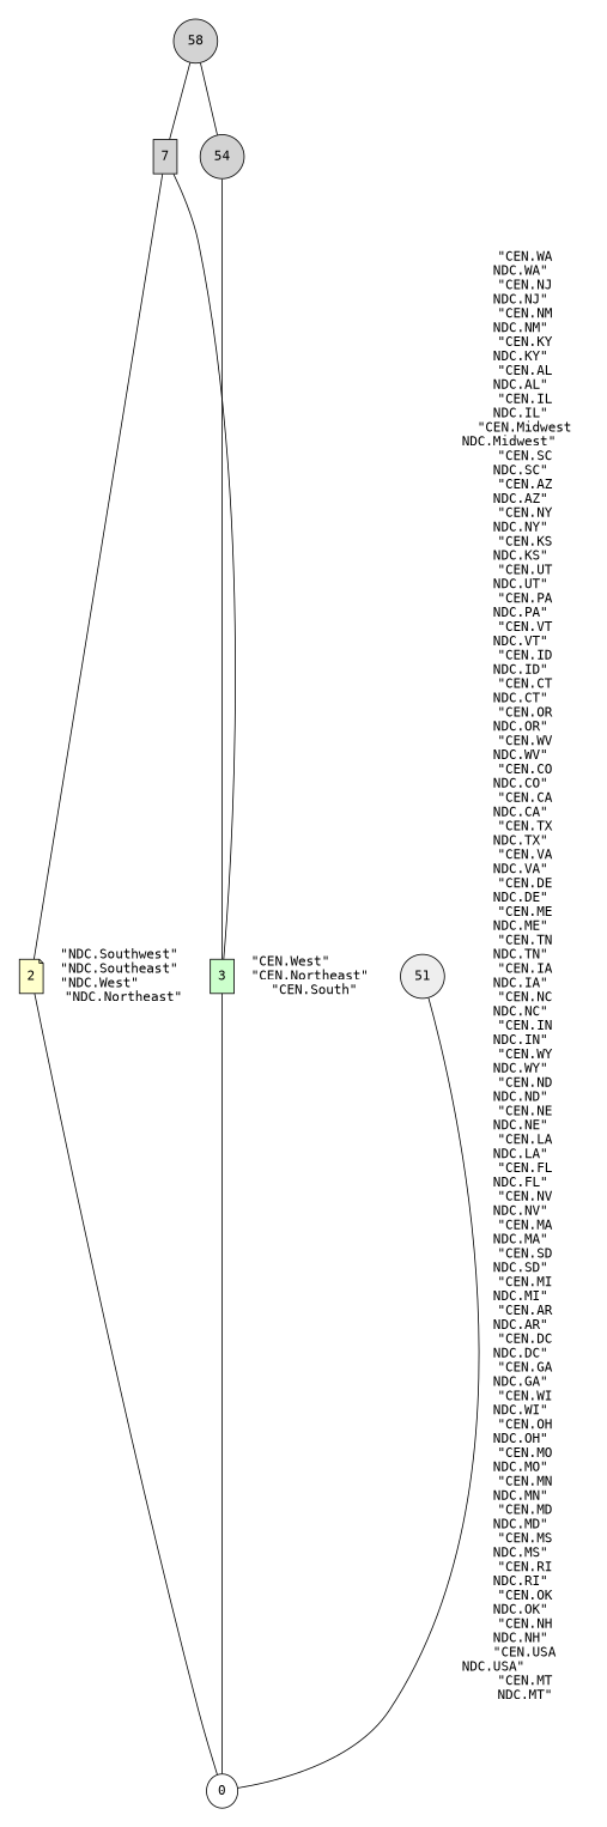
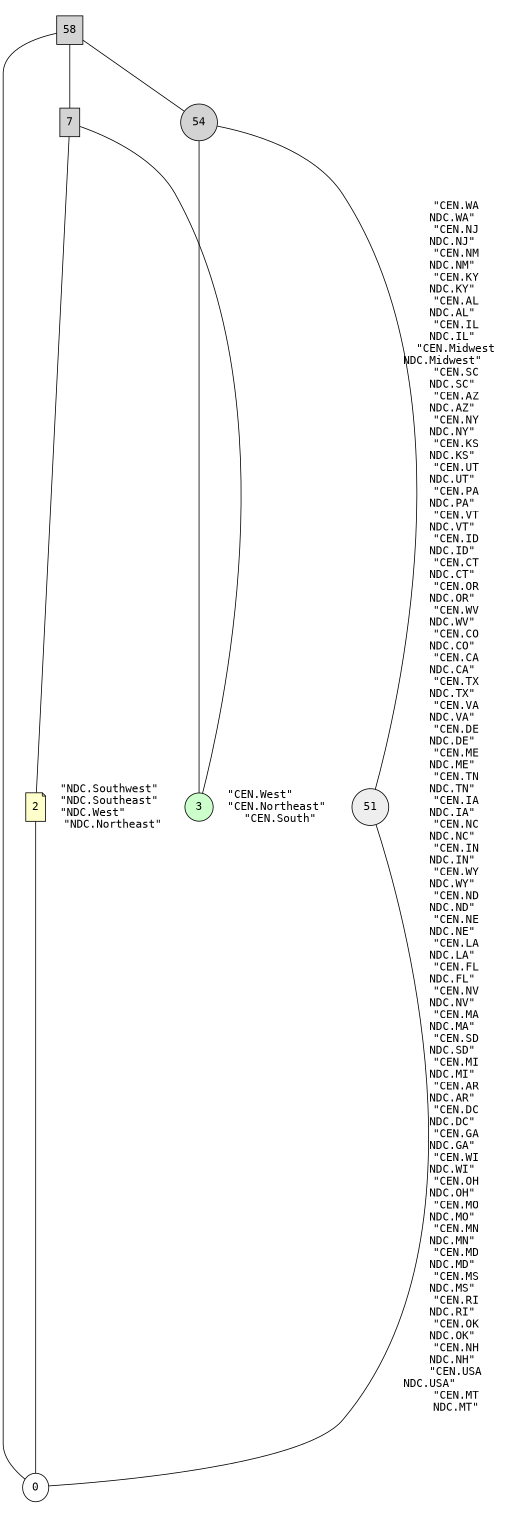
  digraph {
    fontname="DejaVu Sans Mono"
    node [fontname="DejaVu Sans Mono" shape=circle style=filled]
    edge [dir=none fontname="DejaVu Sans Mono" labeldistance=1.5 minlen=2]
    n1 [label=0 width=.25 shape="" style=""]
-   n2 [fillcolor="#CCFFCC" label=3 shape=box width=.25]
+   n2 [fillcolor="#CCFFCC" label=3 width=.25]
    n3 [fillcolor="#FFFFCC" label=2 shape=note width=.25]
    n4 [label=7 shape=box width=.25]
    n5 [fillcolor="#EEEEEE" label=51 style="filled,rounded" width=.25]
    n6 [label=54 width=.25]
-   n7 [label=58 width=.25]
+   n7 [label=58 shape=box width=.25]
    subgraph cluster_1 {
      color=transparent
      n1
    }
    subgraph cluster_2 {
      color=transparent
      n2
    }
    subgraph cluster_3 {
      color=transparent
      n3
    }
    subgraph cluster_4 {
      color=transparent
      n4
    }
    subgraph cluster_5 {
      color=transparent
      n5
    }
    subgraph cluster_6 {
      color=transparent
      n6
    }
    subgraph cluster_7 {
      color=transparent
      n7
    }
-   n2 -> n1
+   n7 -> n1
    n2 -> n2 [color=transparent label="\"CEN.West\"	\n\"CEN.Northeast\"	\n\"CEN.South\"" labelangle=270]
    n3 -> n1
    n3 -> n3 [color=transparent label="\"NDC.Southwest\"	\n\"NDC.Southeast\"	\n\"NDC.West\"	\n\"NDC.Northeast\"" labelangle=270]
    n4 -> n2
    n4 -> n3
    n5 -> n1
    n5 -> n5 [color=transparent label="\"CEN.WA\nNDC.WA\"	\n\"CEN.NJ\nNDC.NJ\"	\n\"CEN.NM\nNDC.NM\"	\n\"CEN.KY\nNDC.KY\"	\n\"CEN.AL\nNDC.AL\"	\n\"CEN.IL\nNDC.IL\"	\n\"CEN.Midwest\nNDC.Midwest\"	\n\"CEN.SC\nNDC.SC\"	\n\"CEN.AZ\nNDC.AZ\"	\n\"CEN.NY\nNDC.NY\"	\n\"CEN.KS\nNDC.KS\"	\n\"CEN.UT\nNDC.UT\"	\n\"CEN.PA\nNDC.PA\"	\n\"CEN.VT\nNDC.VT\"	\n\"CEN.ID\nNDC.ID\"	\n\"CEN.CT\nNDC.CT\"	\n\"CEN.OR\nNDC.OR\"	\n\"CEN.WV\nNDC.WV\"	\n\"CEN.CO\nNDC.CO\"	\n\"CEN.CA\nNDC.CA\"	\n\"CEN.TX\nNDC.TX\"	\n\"CEN.VA\nNDC.VA\"	\n\"CEN.DE\nNDC.DE\"	\n\"CEN.ME\nNDC.ME\"	\n\"CEN.TN\nNDC.TN\"	\n\"CEN.IA\nNDC.IA\"	\n\"CEN.NC\nNDC.NC\"	\n\"CEN.IN\nNDC.IN\"	\n\"CEN.WY\nNDC.WY\"	\n\"CEN.ND\nNDC.ND\"	\n\"CEN.NE\nNDC.NE\"	\n\"CEN.LA\nNDC.LA\"	\n\"CEN.FL\nNDC.FL\"	\n\"CEN.NV\nNDC.NV\"	\n\"CEN.MA\nNDC.MA\"	\n\"CEN.SD\nNDC.SD\"	\n\"CEN.MI\nNDC.MI\"	\n\"CEN.AR\nNDC.AR\"	\n\"CEN.DC\nNDC.DC\"	\n\"CEN.GA\nNDC.GA\"	\n\"CEN.WI\nNDC.WI\"	\n\"CEN.OH\nNDC.OH\"	\n\"CEN.MO\nNDC.MO\"	\n\"CEN.MN\nNDC.MN\"	\n\"CEN.MD\nNDC.MD\"	\n\"CEN.MS\nNDC.MS\"	\n\"CEN.RI\nNDC.RI\"	\n\"CEN.OK\nNDC.OK\"	\n\"CEN.NH\nNDC.NH\"	\n\"CEN.USA\nNDC.USA\"	\n\"CEN.MT\nNDC.MT\"" labelangle=270]
    n6 -> n2
+   n6 -> n5
    n7 -> n4
    n7 -> n6
  }
